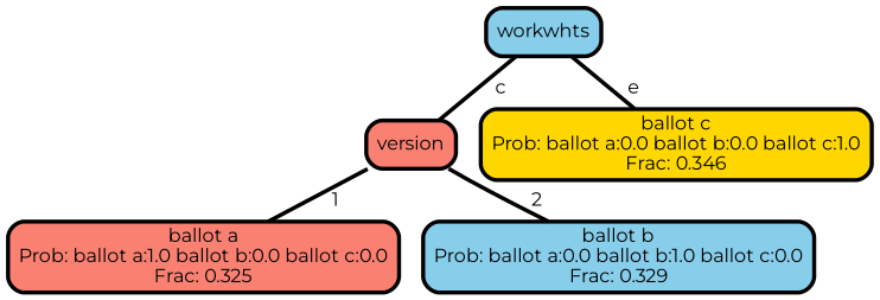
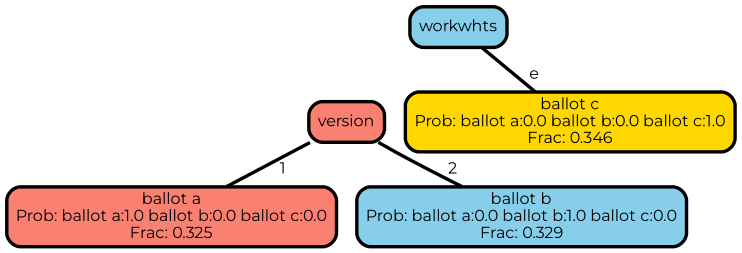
  graph {
    ranksep="0 equally"
    splines=straight
    fontname=Montserrat
    node [color=black fillcolor=salmon fontcolor=black fontname=Montserrat penwidth=3 shape=box style="filled, rounded"]
    edge [color=black fontname=Montserrat penwidth=3]
    n1 [label="ballot a\nProb: ballot a:1.0 ballot b:0.0 ballot c:0.0\nFrac: 0.325"]
    n2 [label=version]
    n3 [fillcolor=skyblue label="ballot b\nProb: ballot a:0.0 ballot b:1.0 ballot c:0.0\nFrac: 0.329"]
    n4 [fillcolor=skyblue label=workwhts]
    n5 [fillcolor=gold label="ballot c\nProb: ballot a:0.0 ballot b:0.0 ballot c:1.0\nFrac: 0.346"]
    subgraph sub_1 {
      rank=same
    }
    n2 -- n1 [label=" 1"]
    n2 -- n3 [label=" 2"]
-   n4 -- n2 [label=" c"]
    n4 -- n5 [label=" e"]
  }
